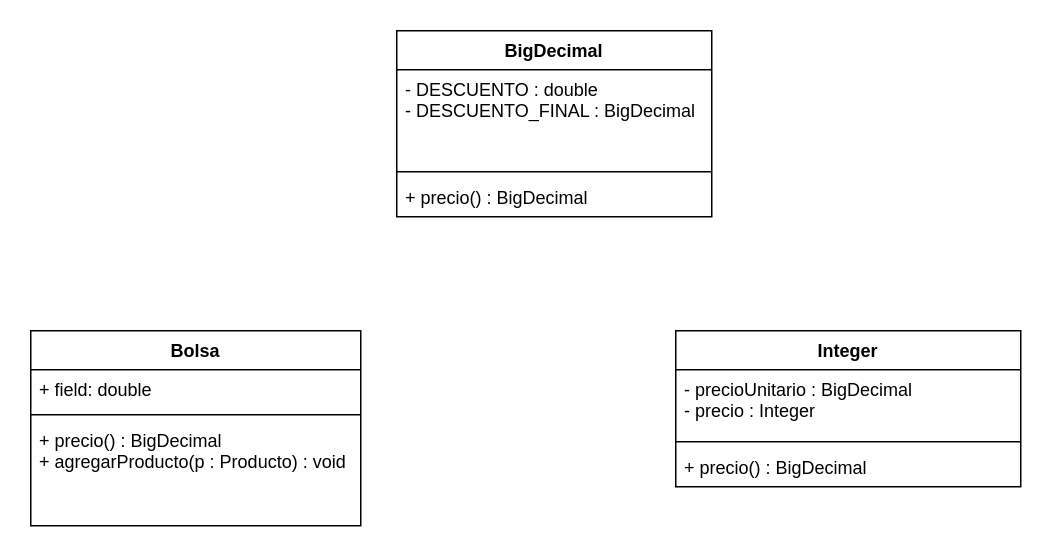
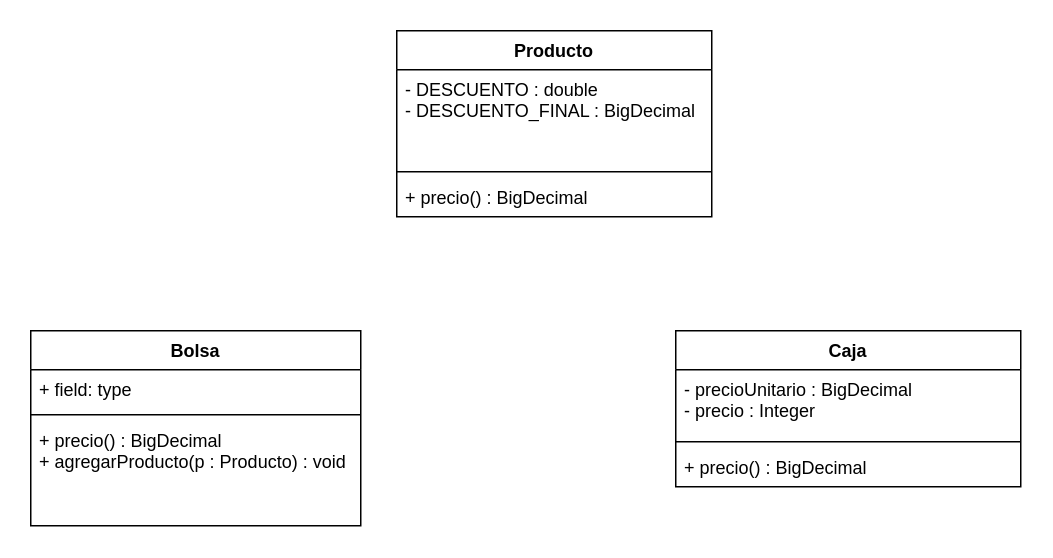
  <mxCell id="0" />
  <mxCell id="1" parent="0" />
- <mxCell id="2" value="Integer" style="swimlane;fontStyle=1;align=center;verticalAlign=top;childLayout=stackLayout;horizontal=1;startSize=26;horizontalStack=0;resizeParent=1;resizeParentMax=0;resizeLast=0;collapsible=1;marginBottom=0;whiteSpace=wrap;html=1;" vertex="1" parent="1"><mxGeometry x="450" y="220" width="230" height="104" as="geometry" /></mxCell>
+ <mxCell id="2" value="Caja" style="swimlane;fontStyle=1;align=center;verticalAlign=top;childLayout=stackLayout;horizontal=1;startSize=26;horizontalStack=0;resizeParent=1;resizeParentMax=0;resizeLast=0;collapsible=1;marginBottom=0;whiteSpace=wrap;html=1;" vertex="1" parent="1"><mxGeometry x="450" y="220" width="230" height="104" as="geometry" /></mxCell>
  <mxCell id="3" value="- precioUnitario : BigDecimal&lt;div&gt;- precio : Integer&lt;/div&gt;" style="text;strokeColor=none;fillColor=none;align=left;verticalAlign=top;spacingLeft=4;spacingRight=4;overflow=hidden;rotatable=0;points=[[0,0.5],[1,0.5]];portConstraint=eastwest;whiteSpace=wrap;html=1;" vertex="1" parent="2"><mxGeometry y="26" width="230" height="44" as="geometry" /></mxCell>
  <mxCell id="4" value="" style="line;strokeWidth=1;fillColor=none;align=left;verticalAlign=middle;spacingTop=-1;spacingLeft=3;spacingRight=3;rotatable=0;labelPosition=right;points=[];portConstraint=eastwest;strokeColor=inherit;" vertex="1" parent="2"><mxGeometry y="70" width="230" height="8" as="geometry" /></mxCell>
  <mxCell id="5" value="+ precio() :&amp;nbsp;BigDecimal" style="text;strokeColor=none;fillColor=none;align=left;verticalAlign=top;spacingLeft=4;spacingRight=4;overflow=hidden;rotatable=0;points=[[0,0.5],[1,0.5]];portConstraint=eastwest;whiteSpace=wrap;html=1;" vertex="1" parent="2"><mxGeometry y="78" width="230" height="26" as="geometry" /></mxCell>
  <mxCell id="6" value="Bolsa" style="swimlane;fontStyle=1;align=center;verticalAlign=top;childLayout=stackLayout;horizontal=1;startSize=26;horizontalStack=0;resizeParent=1;resizeParentMax=0;resizeLast=0;collapsible=1;marginBottom=0;whiteSpace=wrap;html=1;" vertex="1" parent="1"><mxGeometry x="20" y="220" width="220" height="130" as="geometry" /></mxCell>
- <mxCell id="7" value="+ field: double" style="text;strokeColor=none;fillColor=none;align=left;verticalAlign=top;spacingLeft=4;spacingRight=4;overflow=hidden;rotatable=0;points=[[0,0.5],[1,0.5]];portConstraint=eastwest;whiteSpace=wrap;html=1;" vertex="1" parent="6"><mxGeometry y="26" width="220" height="26" as="geometry" /></mxCell>
+ <mxCell id="7" value="+ field: type" style="text;strokeColor=none;fillColor=none;align=left;verticalAlign=top;spacingLeft=4;spacingRight=4;overflow=hidden;rotatable=0;points=[[0,0.5],[1,0.5]];portConstraint=eastwest;whiteSpace=wrap;html=1;" vertex="1" parent="6"><mxGeometry y="26" width="220" height="26" as="geometry" /></mxCell>
  <mxCell id="8" value="" style="line;strokeWidth=1;fillColor=none;align=left;verticalAlign=middle;spacingTop=-1;spacingLeft=3;spacingRight=3;rotatable=0;labelPosition=right;points=[];portConstraint=eastwest;strokeColor=inherit;" vertex="1" parent="6"><mxGeometry y="52" width="220" height="8" as="geometry" /></mxCell>
  <mxCell id="9" value="+ precio() :&amp;nbsp;BigDecimal&lt;div&gt;+&amp;nbsp;agregarProducto(p : Producto) : void&lt;/div&gt;" style="text;strokeColor=none;fillColor=none;align=left;verticalAlign=top;spacingLeft=4;spacingRight=4;overflow=hidden;rotatable=0;points=[[0,0.5],[1,0.5]];portConstraint=eastwest;whiteSpace=wrap;html=1;" vertex="1" parent="6"><mxGeometry y="60" width="220" height="70" as="geometry" /></mxCell>
- <mxCell id="10" value="BigDecimal" style="swimlane;fontStyle=1;align=center;verticalAlign=top;childLayout=stackLayout;horizontal=1;startSize=26;horizontalStack=0;resizeParent=1;resizeParentMax=0;resizeLast=0;collapsible=1;marginBottom=0;whiteSpace=wrap;html=1;" vertex="1" parent="1"><mxGeometry x="264" y="20" width="210" height="124" as="geometry" /></mxCell>
+ <mxCell id="10" value="Producto" style="swimlane;fontStyle=1;align=center;verticalAlign=top;childLayout=stackLayout;horizontal=1;startSize=26;horizontalStack=0;resizeParent=1;resizeParentMax=0;resizeLast=0;collapsible=1;marginBottom=0;whiteSpace=wrap;html=1;" vertex="1" parent="1"><mxGeometry x="264" y="20" width="210" height="124" as="geometry" /></mxCell>
  <mxCell id="11" value="- DESCUENTO : double&lt;div&gt;- DESCUENTO_FINAL : BigDecimal&lt;/div&gt;" style="text;strokeColor=none;fillColor=none;align=left;verticalAlign=top;spacingLeft=4;spacingRight=4;overflow=hidden;rotatable=0;points=[[0,0.5],[1,0.5]];portConstraint=eastwest;whiteSpace=wrap;html=1;" vertex="1" parent="10"><mxGeometry y="26" width="210" height="64" as="geometry" /></mxCell>
  <mxCell id="12" value="" style="line;strokeWidth=1;fillColor=none;align=left;verticalAlign=middle;spacingTop=-1;spacingLeft=3;spacingRight=3;rotatable=0;labelPosition=right;points=[];portConstraint=eastwest;strokeColor=inherit;" vertex="1" parent="10"><mxGeometry y="90" width="210" height="8" as="geometry" /></mxCell>
  <mxCell id="13" value="+ precio() :&amp;nbsp;BigDecimal" style="text;strokeColor=none;fillColor=none;align=left;verticalAlign=top;spacingLeft=4;spacingRight=4;overflow=hidden;rotatable=0;points=[[0,0.5],[1,0.5]];portConstraint=eastwest;whiteSpace=wrap;html=1;" vertex="1" parent="10"><mxGeometry y="98" width="210" height="26" as="geometry" /></mxCell>
